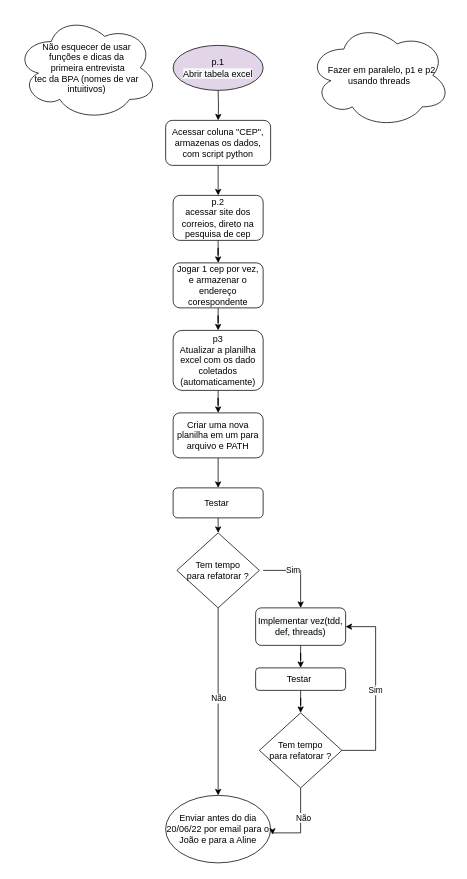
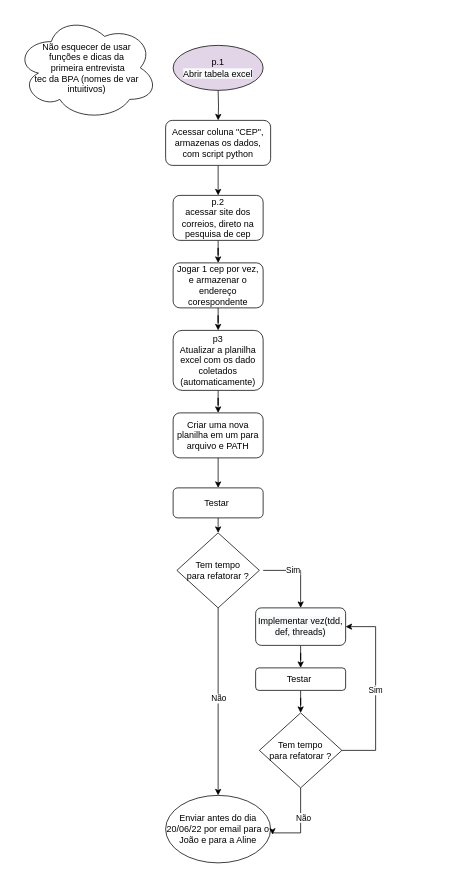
  <mxCell id="0" />
  <mxCell id="1" parent="0" />
  <mxCell id="2" value="" style="edgeStyle=orthogonalEdgeStyle;rounded=0;orthogonalLoop=1;jettySize=auto;html=1;" parent="1" target="4" edge="1"><mxGeometry relative="1" as="geometry"><mxPoint x="290" y="120" as="sourcePoint" /></mxGeometry></mxCell>
  <mxCell id="3" value="" style="edgeStyle=orthogonalEdgeStyle;rounded=0;orthogonalLoop=1;jettySize=auto;html=1;" parent="1" source="4" target="7" edge="1"><mxGeometry relative="1" as="geometry" /></mxCell>
  <mxCell id="4" value="Acessar coluna &quot;CEP&quot;, armazenas os dados, com script python" style="rounded=1;whiteSpace=wrap;html=1;fontSize=12;glass=0;strokeWidth=1;shadow=0;" parent="1" vertex="1"><mxGeometry x="220" y="160" width="140" height="60" as="geometry" /></mxCell>
  <mxCell id="5" value="Não esquecer de usar &lt;br&gt;funções e dicas da&lt;br&gt;&amp;nbsp;primeira entrevista &lt;br&gt;tec da BPA (nomes de var intuitivos)" style="ellipse;shape=cloud;whiteSpace=wrap;html=1;" parent="1" vertex="1"><mxGeometry x="20" y="20" width="190" height="140" as="geometry" /></mxCell>
  <mxCell id="6" value="" style="edgeStyle=orthogonalEdgeStyle;rounded=0;orthogonalLoop=1;jettySize=auto;html=1;" parent="1" source="7" target="9" edge="1"><mxGeometry relative="1" as="geometry" /></mxCell>
  <mxCell id="7" value="p.2&lt;br&gt;acessar site dos correios, direto na pesquisa de cep" style="rounded=1;whiteSpace=wrap;html=1;fontSize=12;glass=0;strokeWidth=1;shadow=0;" parent="1" vertex="1"><mxGeometry x="230" y="260" width="120" height="60" as="geometry" /></mxCell>
  <mxCell id="8" value="" style="edgeStyle=orthogonalEdgeStyle;rounded=0;orthogonalLoop=1;jettySize=auto;html=1;" parent="1" source="9" target="12" edge="1"><mxGeometry relative="1" as="geometry" /></mxCell>
  <mxCell id="9" value="Jogar 1 cep por vez, e armazenar o endereço corespondente" style="rounded=1;whiteSpace=wrap;html=1;fontSize=12;glass=0;strokeWidth=1;shadow=0;" parent="1" vertex="1"><mxGeometry x="230" y="350" width="120" height="60" as="geometry" /></mxCell>
- <mxCell id="10" value="&amp;nbsp; Fazer em paralelo, p1 e p2&lt;br&gt;usando threads" style="ellipse;shape=cloud;whiteSpace=wrap;html=1;" parent="1" vertex="1"><mxGeometry x="410" y="30" width="190" height="140" as="geometry" /></mxCell>
  <mxCell id="11" value="" style="edgeStyle=orthogonalEdgeStyle;rounded=0;orthogonalLoop=1;jettySize=auto;html=1;" parent="1" source="12" target="14" edge="1"><mxGeometry relative="1" as="geometry" /></mxCell>
  <mxCell id="12" value="p3&lt;br&gt;Atualizar a planilha excel com os dado coletados (automaticamente)" style="whiteSpace=wrap;html=1;rounded=1;glass=0;strokeWidth=1;shadow=0;" parent="1" vertex="1"><mxGeometry x="230" y="440" width="120" height="80" as="geometry" /></mxCell>
  <mxCell id="13" value="" style="edgeStyle=orthogonalEdgeStyle;rounded=0;orthogonalLoop=1;jettySize=auto;html=1;" parent="1" source="14" target="17" edge="1"><mxGeometry relative="1" as="geometry" /></mxCell>
  <mxCell id="14" value="Criar uma nova planilha em um para arquivo e PATH" style="whiteSpace=wrap;html=1;rounded=1;glass=0;strokeWidth=1;shadow=0;" parent="1" vertex="1"><mxGeometry x="230" y="550" width="120" height="60" as="geometry" /></mxCell>
  <mxCell id="15" value="p.1&lt;br&gt;&lt;span style=&quot;color: rgb(0, 0, 0); font-family: Helvetica; font-size: 12px; font-style: normal; font-variant-ligatures: normal; font-variant-caps: normal; font-weight: 400; letter-spacing: normal; orphans: 2; text-align: center; text-indent: 0px; text-transform: none; widows: 2; word-spacing: 0px; -webkit-text-stroke-width: 0px; background-color: rgb(248, 249, 250); text-decoration-thickness: initial; text-decoration-style: initial; text-decoration-color: initial; float: none; display: inline !important;&quot;&gt;Abrir tabela excel&lt;/span&gt;&lt;br&gt;" style="ellipse;whiteSpace=wrap;html=1;rounded=1;glass=0;strokeWidth=1;shadow=0;fillColor=#e1d5e7;" parent="1" vertex="1"><mxGeometry x="230" y="60" width="120" height="60" as="geometry" /></mxCell>
  <mxCell id="16" value="" style="edgeStyle=orthogonalEdgeStyle;rounded=0;orthogonalLoop=1;jettySize=auto;html=1;" parent="1" source="17" edge="1"><mxGeometry relative="1" as="geometry"><mxPoint x="290" y="710" as="targetPoint" /></mxGeometry></mxCell>
  <mxCell id="17" value="Testar&amp;nbsp;" style="whiteSpace=wrap;html=1;rounded=1;glass=0;strokeWidth=1;shadow=0;" parent="1" vertex="1"><mxGeometry x="230" y="650" width="120" height="40" as="geometry" /></mxCell>
  <mxCell id="18" value="Enviar antes do dia 20/06/22 por email para o João e para a Aline" style="ellipse;whiteSpace=wrap;html=1;" parent="1" vertex="1"><mxGeometry x="220" y="1060" width="140" height="90" as="geometry" /></mxCell>
  <mxCell id="19" value="" style="edgeStyle=orthogonalEdgeStyle;rounded=0;orthogonalLoop=1;jettySize=auto;html=1;" parent="1" source="20" target="22" edge="1"><mxGeometry relative="1" as="geometry" /></mxCell>
  <mxCell id="20" value="&lt;span style=&quot;color: rgb(0, 0, 0); font-family: Helvetica; font-size: 12px; font-style: normal; font-variant-ligatures: normal; font-variant-caps: normal; font-weight: 400; letter-spacing: normal; orphans: 2; text-align: center; text-indent: 0px; text-transform: none; widows: 2; word-spacing: 0px; -webkit-text-stroke-width: 0px; background-color: rgb(248, 249, 250); text-decoration-thickness: initial; text-decoration-style: initial; text-decoration-color: initial; float: none; display: inline !important;&quot;&gt;Implementar vez(tdd, def, threads)&lt;/span&gt;&lt;br&gt;" style="rounded=1;whiteSpace=wrap;html=1;" parent="1" vertex="1"><mxGeometry x="340" y="810" width="120" height="50" as="geometry" /></mxCell>
  <mxCell id="21" value="" style="edgeStyle=orthogonalEdgeStyle;rounded=0;orthogonalLoop=1;jettySize=auto;html=1;" parent="1" source="22" target="26" edge="1"><mxGeometry relative="1" as="geometry" /></mxCell>
  <mxCell id="22" value="Testar&amp;nbsp;" style="rounded=1;whiteSpace=wrap;html=1;" parent="1" vertex="1"><mxGeometry x="340" y="890" width="120" height="30" as="geometry" /></mxCell>
  <mxCell id="23" value="Sim" style="edgeStyle=orthogonalEdgeStyle;rounded=0;orthogonalLoop=1;jettySize=auto;html=1;entryX=1;entryY=0.5;entryDx=0;entryDy=0;" parent="1" source="26" target="20" edge="1"><mxGeometry relative="1" as="geometry"><Array as="points"><mxPoint x="500" y="1000" /><mxPoint x="500" y="835" /></Array></mxGeometry></mxCell>
  <mxCell id="24" style="edgeStyle=orthogonalEdgeStyle;rounded=0;orthogonalLoop=1;jettySize=auto;html=1;entryX=1.018;entryY=0.582;entryDx=0;entryDy=0;entryPerimeter=0;" parent="1" source="26" target="18" edge="1"><mxGeometry relative="1" as="geometry"><Array as="points"><mxPoint x="400" y="1110" /><mxPoint x="362" y="1110" /></Array></mxGeometry></mxCell>
  <mxCell id="25" value="Não" style="edgeLabel;html=1;align=center;verticalAlign=middle;resizable=0;points=[];" parent="24" vertex="1" connectable="0"><mxGeometry x="-0.221" y="3" relative="1" as="geometry"><mxPoint as="offset" /></mxGeometry></mxCell>
  <mxCell id="26" value="Tem tempo &lt;br&gt;para refatorar ?" style="rhombus;whiteSpace=wrap;html=1;" parent="1" vertex="1"><mxGeometry x="345" y="950" width="110" height="100" as="geometry" /></mxCell>
  <mxCell id="27" style="edgeStyle=orthogonalEdgeStyle;rounded=0;orthogonalLoop=1;jettySize=auto;html=1;" parent="1" source="31" target="18" edge="1"><mxGeometry relative="1" as="geometry" /></mxCell>
  <mxCell id="28" value="Não" style="edgeLabel;html=1;align=center;verticalAlign=middle;resizable=0;points=[];" parent="27" vertex="1" connectable="0"><mxGeometry x="-0.849" y="-1" relative="1" as="geometry"><mxPoint x="1" y="101" as="offset" /></mxGeometry></mxCell>
  <mxCell id="29" style="edgeStyle=orthogonalEdgeStyle;rounded=0;orthogonalLoop=1;jettySize=auto;html=1;" parent="1" target="20" edge="1"><mxGeometry relative="1" as="geometry"><mxPoint x="350" y="760" as="sourcePoint" /><Array as="points"><mxPoint x="400" y="760" /></Array></mxGeometry></mxCell>
  <mxCell id="30" value="Sim" style="edgeLabel;html=1;align=center;verticalAlign=middle;resizable=0;points=[];" parent="29" vertex="1" connectable="0"><mxGeometry x="-0.229" y="1" relative="1" as="geometry"><mxPoint as="offset" /></mxGeometry></mxCell>
  <mxCell id="31" value="Tem tempo &lt;br&gt;para refatorar ?" style="rhombus;whiteSpace=wrap;html=1;" parent="1" vertex="1"><mxGeometry x="235" y="710" width="110" height="100" as="geometry" /></mxCell>
